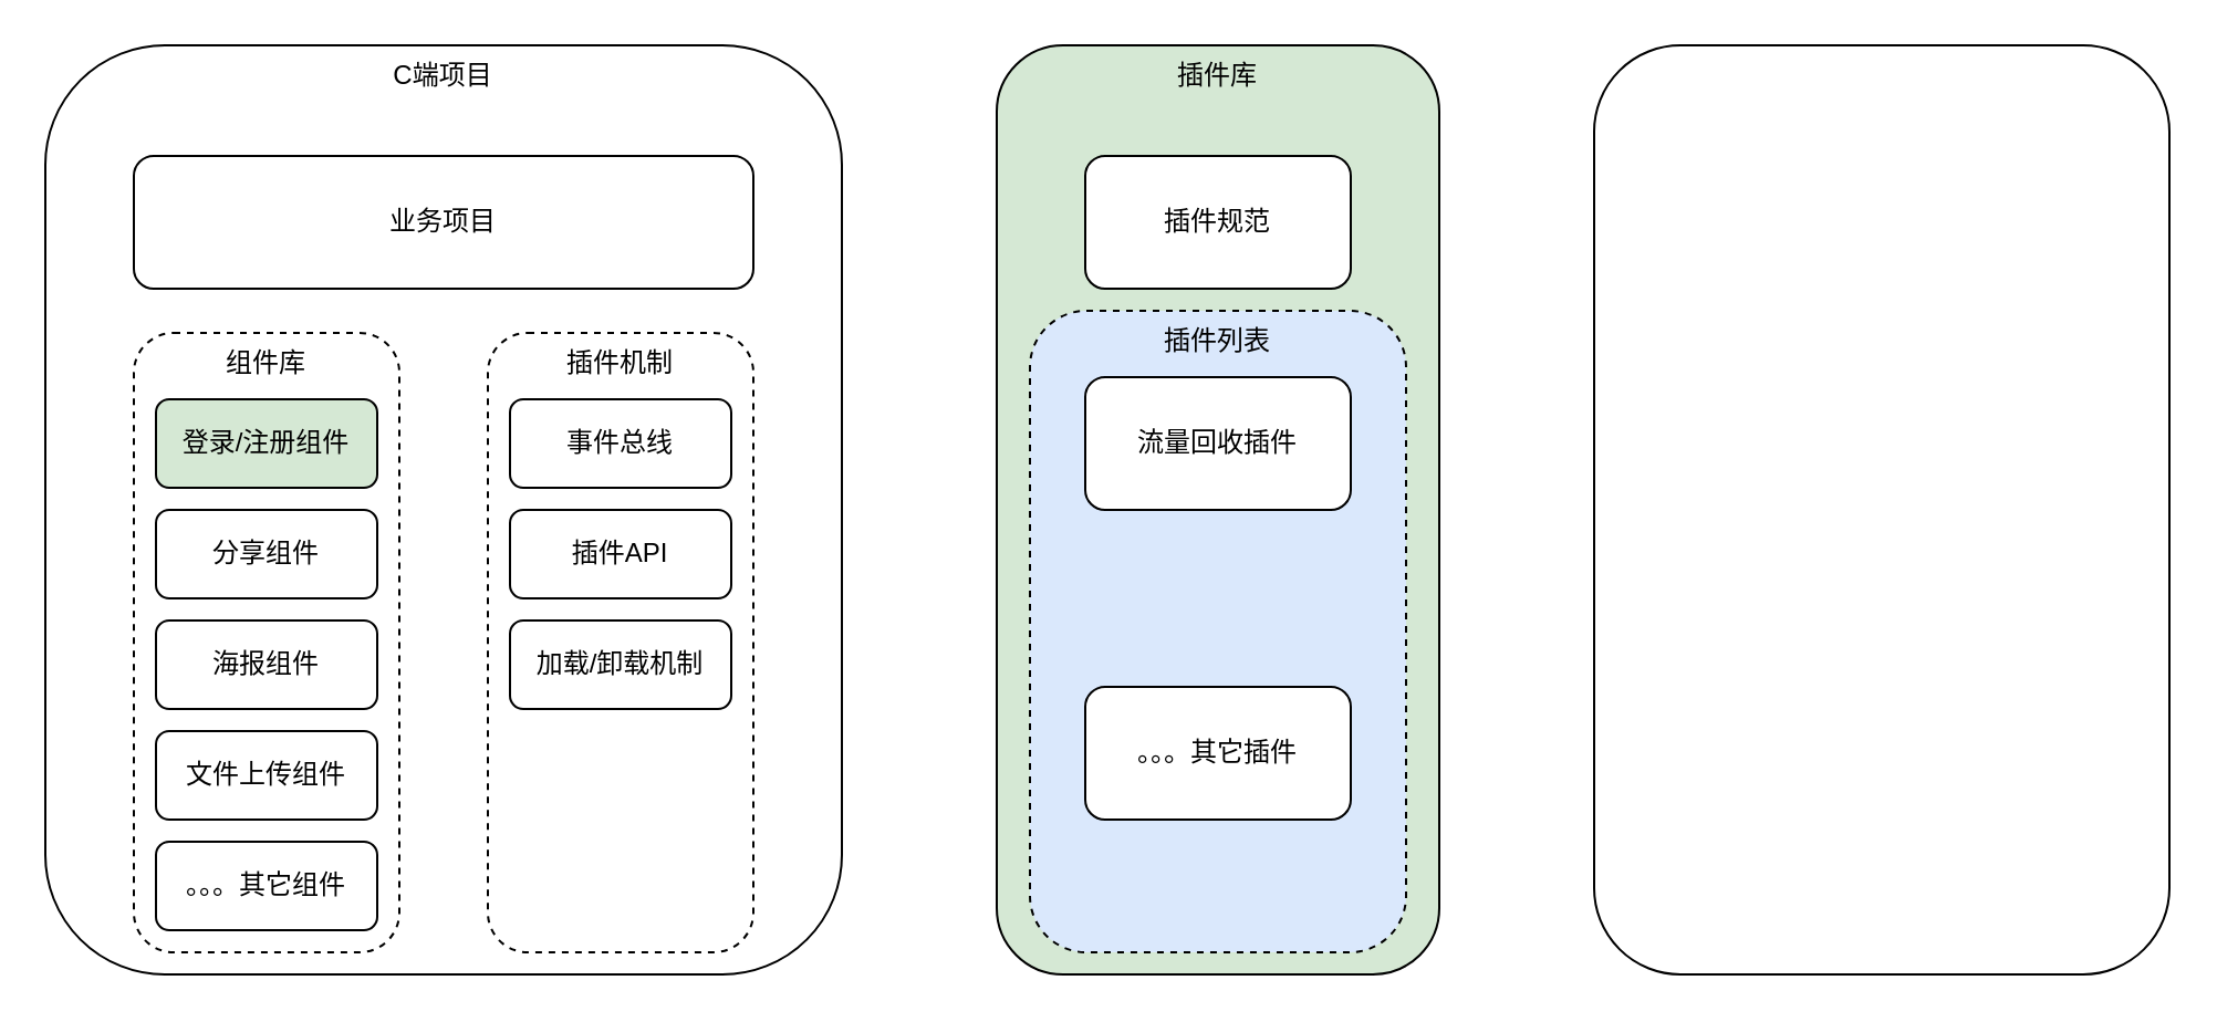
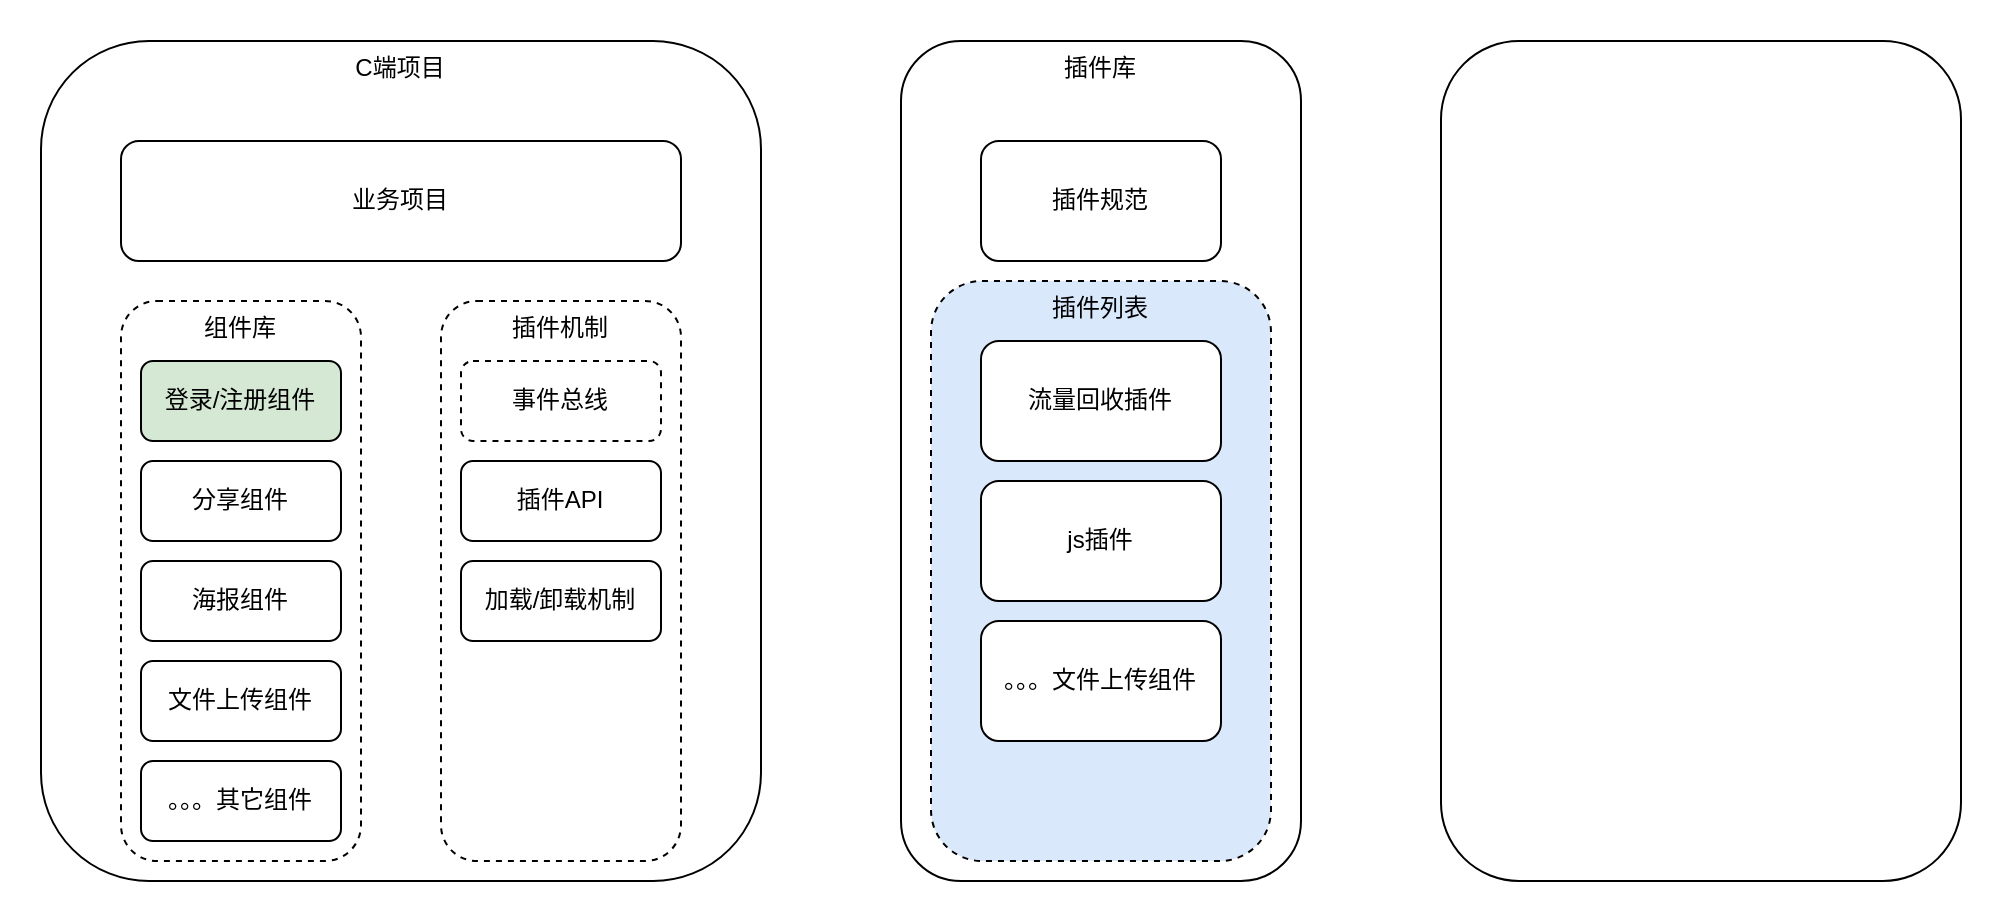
  <mxCell id="0" />
  <mxCell id="1" parent="0" />
  <mxCell id="2" value="C端项目" style="rounded=1;whiteSpace=wrap;html=1;verticalAlign=top;" parent="1" vertex="1"><mxGeometry x="20" y="20" width="360" height="420" as="geometry" /></mxCell>
  <mxCell id="3" value="业务项目" style="rounded=1;whiteSpace=wrap;html=1;" parent="1" vertex="1"><mxGeometry x="60" y="70" width="280" height="60" as="geometry" /></mxCell>
  <mxCell id="4" value="组件库" style="rounded=1;whiteSpace=wrap;html=1;dashed=1;verticalAlign=top;" parent="1" vertex="1"><mxGeometry x="60" y="150" width="120" height="280" as="geometry" /></mxCell>
  <mxCell id="5" value="登录/注册组件" style="rounded=1;whiteSpace=wrap;html=1;fillColor=#d5e8d4;" parent="1" vertex="1"><mxGeometry x="70" y="180" width="100" height="40" as="geometry" /></mxCell>
  <mxCell id="6" value="分享组件" style="rounded=1;whiteSpace=wrap;html=1;" parent="1" vertex="1"><mxGeometry x="70" y="230" width="100" height="40" as="geometry" /></mxCell>
  <mxCell id="7" value="海报组件" style="rounded=1;whiteSpace=wrap;html=1;" parent="1" vertex="1"><mxGeometry x="70" y="280" width="100" height="40" as="geometry" /></mxCell>
  <mxCell id="8" value="文件上传组件" style="rounded=1;whiteSpace=wrap;html=1;" parent="1" vertex="1"><mxGeometry x="70" y="330" width="100" height="40" as="geometry" /></mxCell>
  <mxCell id="9" value="。。。其它组件" style="rounded=1;whiteSpace=wrap;html=1;" parent="1" vertex="1"><mxGeometry x="70" y="380" width="100" height="40" as="geometry" /></mxCell>
  <mxCell id="10" value="插件机制" style="rounded=1;whiteSpace=wrap;html=1;dashed=1;verticalAlign=top;" parent="1" vertex="1"><mxGeometry x="220" y="150" width="120" height="280" as="geometry" /></mxCell>
- <mxCell id="11" value="事件总线" style="rounded=1;whiteSpace=wrap;html=1;" parent="1" vertex="1"><mxGeometry x="230" y="180" width="100" height="40" as="geometry" /></mxCell>
+ <mxCell id="11" value="事件总线" style="rounded=1;whiteSpace=wrap;html=1;dashed=1;" parent="1" vertex="1"><mxGeometry x="230" y="180" width="100" height="40" as="geometry" /></mxCell>
  <mxCell id="12" value="插件API" style="rounded=1;whiteSpace=wrap;html=1;" parent="1" vertex="1"><mxGeometry x="230" y="230" width="100" height="40" as="geometry" /></mxCell>
  <mxCell id="13" value="加载/卸载机制" style="rounded=1;whiteSpace=wrap;html=1;" parent="1" vertex="1"><mxGeometry x="230" y="280" width="100" height="40" as="geometry" /></mxCell>
- <mxCell id="14" value="插件库" style="rounded=1;whiteSpace=wrap;html=1;verticalAlign=top;fillColor=#d5e8d4;" parent="1" vertex="1"><mxGeometry x="450" y="20" width="200" height="420" as="geometry" /></mxCell>
+ <mxCell id="14" value="插件库" style="rounded=1;whiteSpace=wrap;html=1;verticalAlign=top;" parent="1" vertex="1"><mxGeometry x="450" y="20" width="200" height="420" as="geometry" /></mxCell>
  <mxCell id="15" value="" style="rounded=1;whiteSpace=wrap;html=1;" vertex="1" parent="1"><mxGeometry x="720" y="20" width="260" height="420" as="geometry" /></mxCell>
  <mxCell id="16" value="插件规范" style="rounded=1;whiteSpace=wrap;html=1;" vertex="1" parent="1"><mxGeometry x="490" y="70" width="120" height="60" as="geometry" /></mxCell>
  <mxCell id="17" value="插件列表" style="rounded=1;whiteSpace=wrap;html=1;dashed=1;verticalAlign=top;fillColor=#dae8fc;" vertex="1" parent="1"><mxGeometry x="465" y="140" width="170" height="290" as="geometry" /></mxCell>
  <mxCell id="18" value="流量回收插件" style="rounded=1;whiteSpace=wrap;html=1;" vertex="1" parent="1"><mxGeometry x="490" y="170" width="120" height="60" as="geometry" /></mxCell>
- <mxCell id="20" value="。。。其它插件" style="rounded=1;whiteSpace=wrap;html=1;" vertex="1" parent="1"><mxGeometry x="490" y="310" width="120" height="60" as="geometry" /></mxCell>
+ <mxCell id="19" value="js插件" style="rounded=1;whiteSpace=wrap;html=1;" vertex="1" parent="1"><mxGeometry x="490" y="240" width="120" height="60" as="geometry" /></mxCell>
+ <mxCell id="20" value="。。。文件上传组件" style="rounded=1;whiteSpace=wrap;html=1;" vertex="1" parent="1"><mxGeometry x="490" y="310" width="120" height="60" as="geometry" /></mxCell>
